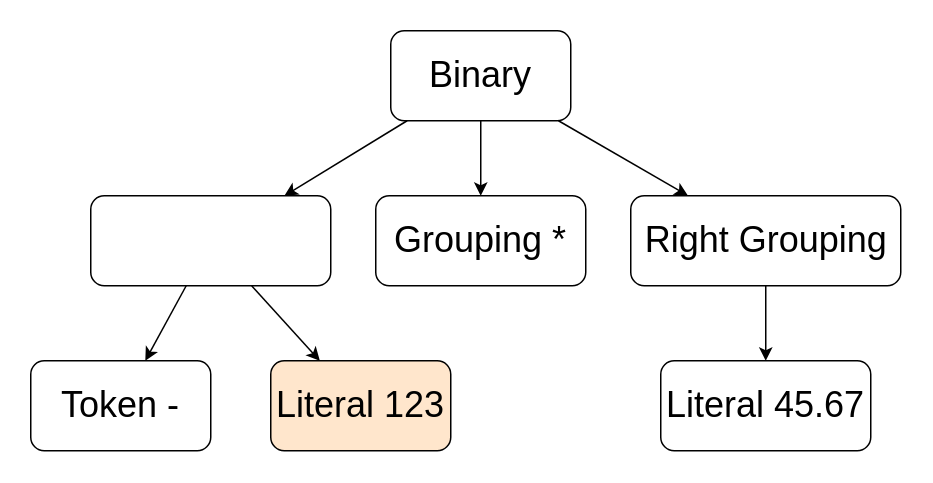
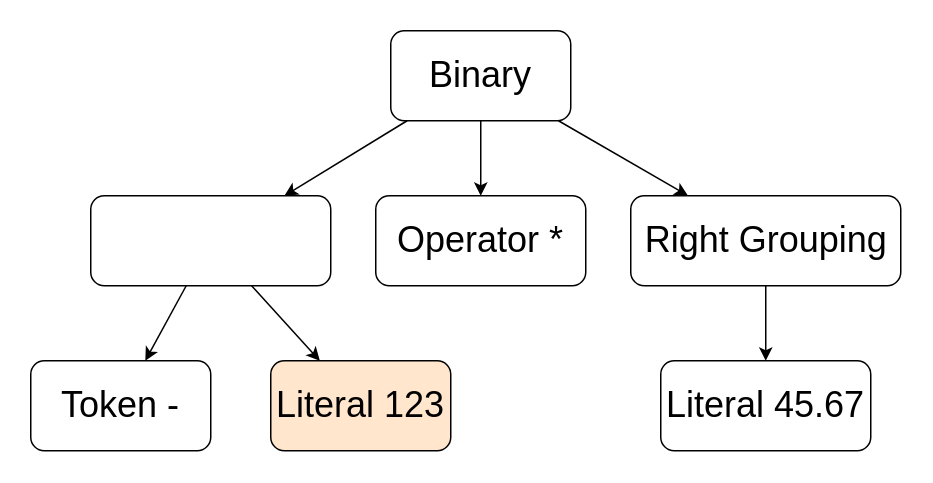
  <mxCell id="0" />
  <mxCell id="1" parent="0" />
  <mxCell id="2" value="" style="edgeStyle=none;html=1;fontSize=24;" parent="1" source="5" target="9" edge="1"><mxGeometry relative="1" as="geometry" /></mxCell>
  <mxCell id="3" value="" style="edgeStyle=none;html=1;fontSize=24;" parent="1" source="5" target="11" edge="1"><mxGeometry relative="1" as="geometry" /></mxCell>
  <mxCell id="4" value="" style="edgeStyle=none;html=1;" parent="1" source="5" target="13" edge="1"><mxGeometry relative="1" as="geometry" /></mxCell>
  <mxCell id="5" value="" style="rounded=1;whiteSpace=wrap;html=1;" parent="1" vertex="1"><mxGeometry x="260" y="20" width="120" height="60" as="geometry" /></mxCell>
  <mxCell id="6" value="&lt;font style=&quot;font-size: 24px&quot;&gt;Binary&lt;/font&gt;" style="text;html=1;strokeColor=none;fillColor=none;align=center;verticalAlign=middle;whiteSpace=wrap;rounded=1;" parent="1" vertex="1"><mxGeometry x="290" y="35" width="60" height="30" as="geometry" /></mxCell>
  <mxCell id="7" value="" style="edgeStyle=none;html=1;fontSize=24;" parent="1" source="9" target="14" edge="1"><mxGeometry relative="1" as="geometry" /></mxCell>
  <mxCell id="8" value="" style="edgeStyle=none;html=1;fontSize=24;" parent="1" source="9" target="15" edge="1"><mxGeometry relative="1" as="geometry" /></mxCell>
  <mxCell id="9" value="" style="rounded=1;whiteSpace=wrap;html=1;" parent="1" vertex="1"><mxGeometry x="60" y="130" width="160" height="60" as="geometry" /></mxCell>
  <mxCell id="10" value="" style="edgeStyle=none;html=1;fontSize=24;" parent="1" source="11" target="16" edge="1"><mxGeometry relative="1" as="geometry" /></mxCell>
  <mxCell id="11" value="" style="rounded=1;whiteSpace=wrap;html=1;" parent="1" vertex="1"><mxGeometry x="420" y="130" width="180" height="60" as="geometry" /></mxCell>
  <mxCell id="12" value="Right Grouping" style="text;html=1;align=center;verticalAlign=middle;resizable=0;points=[];autosize=1;strokeColor=none;fillColor=none;fontSize=24;rounded=1;" parent="1" vertex="1"><mxGeometry x="420" y="145" width="180" height="30" as="geometry" /></mxCell>
- <mxCell id="13" value="&lt;font style=&quot;font-size: 24px&quot;&gt;Grouping *&lt;/font&gt;" style="rounded=1;whiteSpace=wrap;html=1;" parent="1" vertex="1"><mxGeometry x="250" y="130" width="140" height="60" as="geometry" /></mxCell>
+ <mxCell id="13" value="&lt;font style=&quot;font-size: 24px&quot;&gt;Operator *&lt;/font&gt;" style="rounded=1;whiteSpace=wrap;html=1;" parent="1" vertex="1"><mxGeometry x="250" y="130" width="140" height="60" as="geometry" /></mxCell>
  <mxCell id="14" value="&lt;font style=&quot;font-size: 24px&quot;&gt;Token -&lt;/font&gt;" style="rounded=1;whiteSpace=wrap;html=1;" parent="1" vertex="1"><mxGeometry x="20" y="240" width="120" height="60" as="geometry" /></mxCell>
  <mxCell id="15" value="&lt;font style=&quot;font-size: 24px&quot;&gt;Literal 123&lt;/font&gt;" style="rounded=1;whiteSpace=wrap;html=1;fillColor=#ffe6cc;" parent="1" vertex="1"><mxGeometry x="180" y="240" width="120" height="60" as="geometry" /></mxCell>
  <mxCell id="16" value="&lt;font style=&quot;font-size: 24px&quot;&gt;Literal 45.67&lt;/font&gt;" style="rounded=1;whiteSpace=wrap;html=1;" parent="1" vertex="1"><mxGeometry x="440" y="240" width="140" height="60" as="geometry" /></mxCell>
